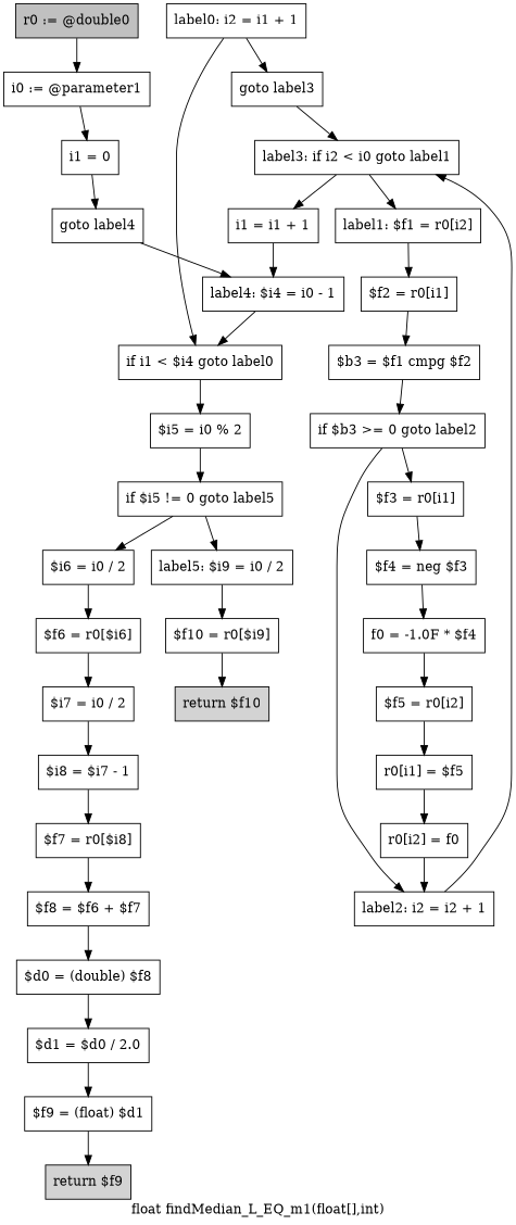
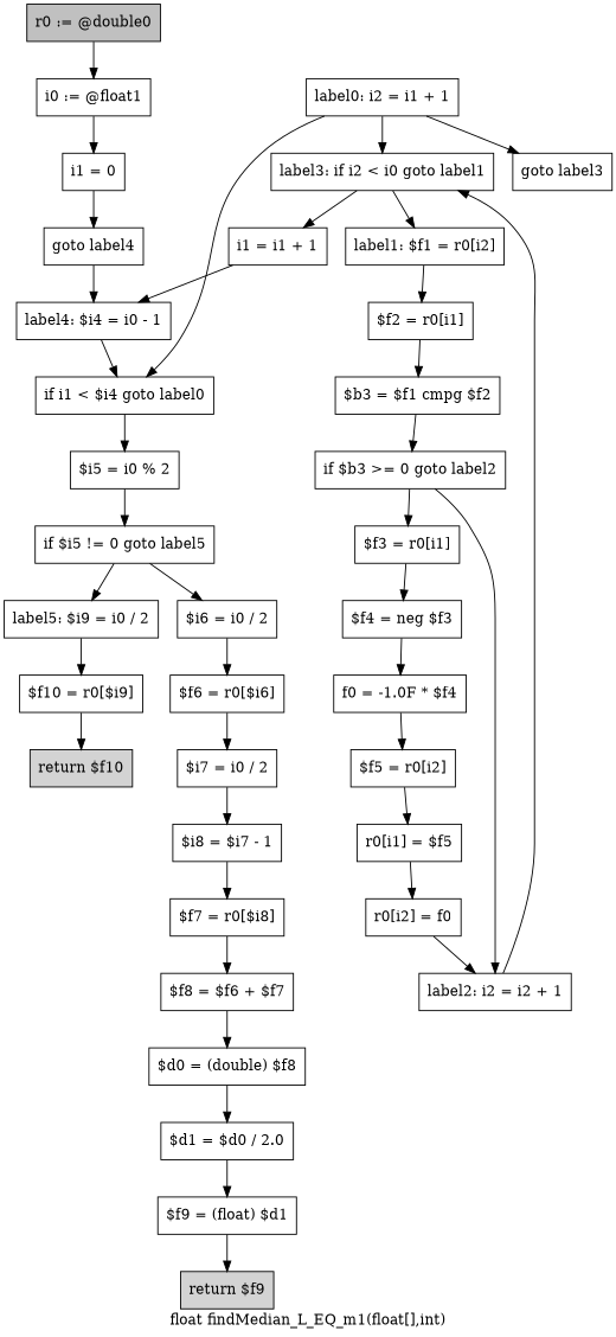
  digraph {
    label="float findMedian_L_EQ_m1(float[],int)"
    node [shape=box]
    n1 [fillcolor=gray label="r0 := @double0" style=filled]
-   n2 [label="i0 := @parameter1"]
+   n2 [label="i0 := @float1"]
    n3 [label="i1 = 0"]
    n4 [label="goto label4"]
    n5 [label="label4: $i4 = i0 - 1"]
    n6 [label="if i1 < $i4 goto label0"]
    n7 [label="$i5 = i0 % 2"]
    n8 [label="label0: i2 = i1 + 1"]
    n9 [label="goto label3"]
    n10 [label="label3: if i2 < i0 goto label1"]
    n11 [label="label1: $f1 = r0[i2]"]
    n12 [label="i1 = i1 + 1"]
    n13 [label="$f2 = r0[i1]"]
    n14 [label="$b3 = $f1 cmpg $f2"]
    n15 [label="if $b3 >= 0 goto label2"]
    n16 [label="$f3 = r0[i1]"]
    n17 [label="label2: i2 = i2 + 1"]
    n18 [label="$f4 = neg $f3"]
    n19 [label="f0 = -1.0F * $f4"]
    n20 [label="$f5 = r0[i2]"]
    n21 [label="r0[i1] = $f5"]
    n22 [label="r0[i2] = f0"]
    n23 [label="if $i5 != 0 goto label5"]
    n24 [label="$i6 = i0 / 2"]
    n25 [label="label5: $i9 = i0 / 2"]
    n26 [label="$f6 = r0[$i6]"]
    n27 [label="$f10 = r0[$i9]"]
    n28 [label="$i7 = i0 / 2"]
    n29 [fillcolor=lightgray label="return $f10" style=filled]
    n30 [label="$i8 = $i7 - 1"]
    n31 [label="$f7 = r0[$i8]"]
    n32 [label="$f8 = $f6 + $f7"]
    n33 [label="$d0 = (double) $f8"]
    n34 [label="$d1 = $d0 / 2.0"]
    n35 [label="$f9 = (float) $d1"]
    n36 [fillcolor=lightgray label="return $f9" style=filled]
    n1 -> n2
    n2 -> n3
    n3 -> n4
    n4 -> n5
    n5 -> n6
    n6 -> n7
    n7 -> n23
    n8 -> n6
    n8 -> n9
-   n9 -> n10
+   n8 -> n10
    n10 -> n11
    n10 -> n12
    n11 -> n13
    n12 -> n5
    n13 -> n14
    n14 -> n15
    n15 -> n16
    n15 -> n17
    n16 -> n18
    n17 -> n10
    n18 -> n19
    n19 -> n20
    n20 -> n21
    n21 -> n22
    n22 -> n17
    n23 -> n24
    n23 -> n25
    n24 -> n26
    n25 -> n27
    n26 -> n28
    n27 -> n29
    n28 -> n30
    n30 -> n31
    n31 -> n32
    n32 -> n33
    n33 -> n34
    n34 -> n35
    n35 -> n36
  }
